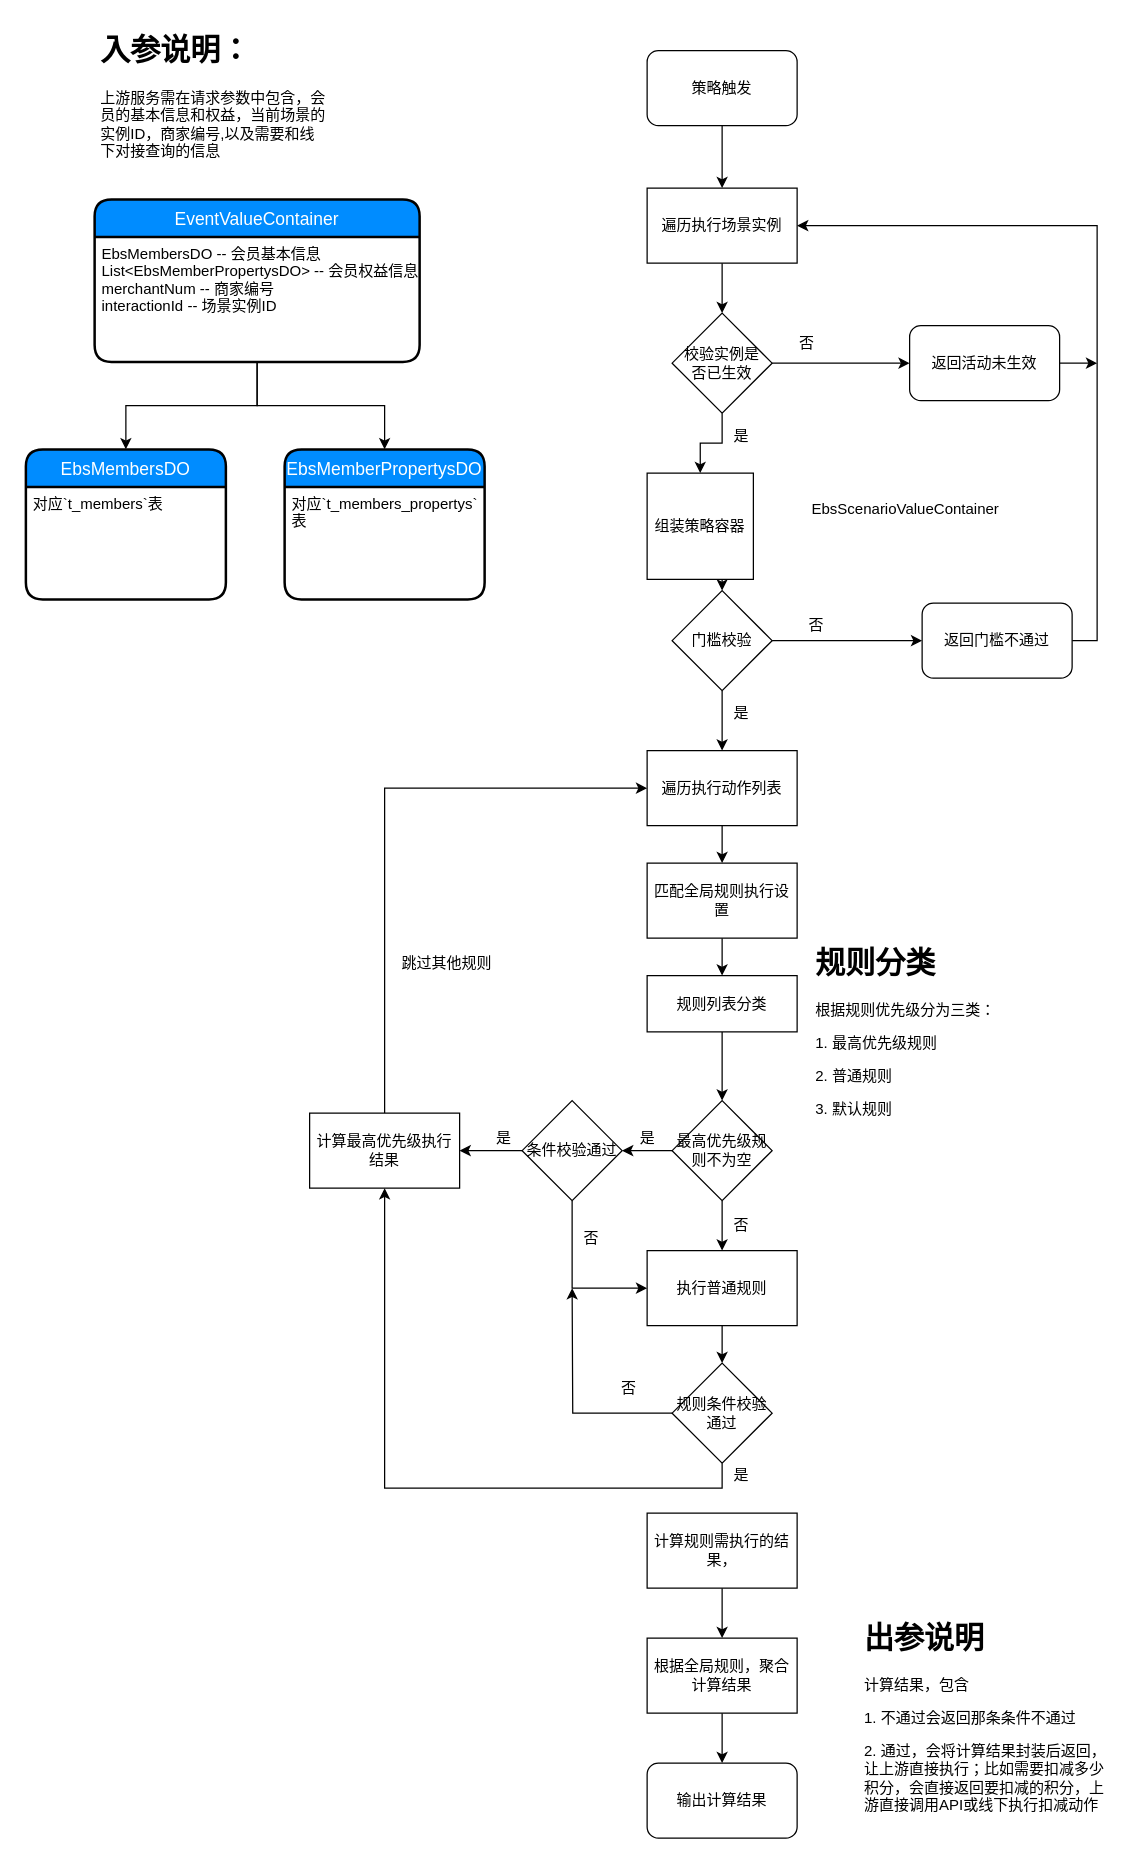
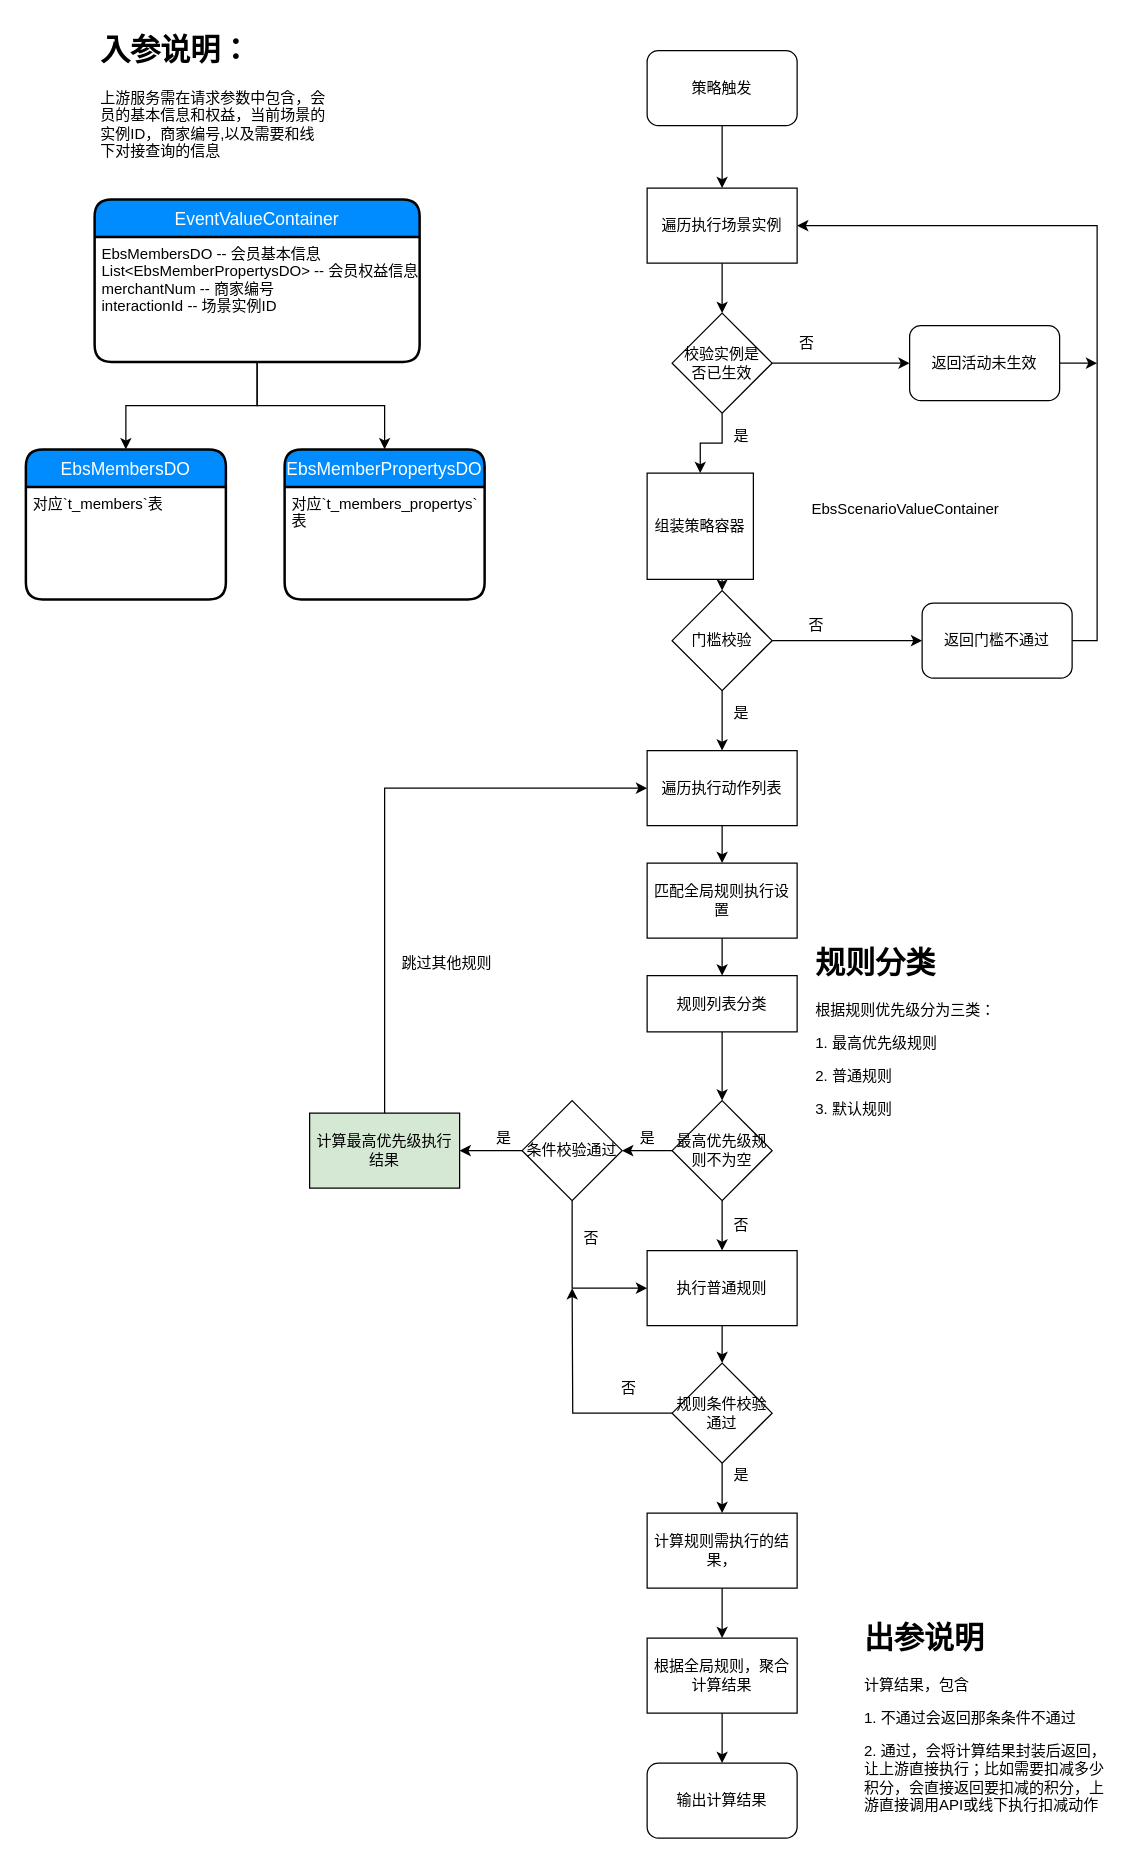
  <mxCell id="0" />
  <mxCell id="1" parent="0" />
  <mxCell id="2" style="edgeStyle=orthogonalEdgeStyle;rounded=0;orthogonalLoop=1;jettySize=auto;html=1;exitX=0.5;exitY=1;exitDx=0;exitDy=0;" parent="1" source="3" edge="1"><mxGeometry relative="1" as="geometry"><mxPoint x="577" y="150" as="targetPoint" /></mxGeometry></mxCell>
  <mxCell id="3" value="策略触发" style="rounded=1;whiteSpace=wrap;html=1;" parent="1" vertex="1"><mxGeometry x="517" y="40" width="120" height="60" as="geometry" /></mxCell>
  <mxCell id="4" style="edgeStyle=orthogonalEdgeStyle;rounded=0;orthogonalLoop=1;jettySize=auto;html=1;exitX=0.5;exitY=1;exitDx=0;exitDy=0;entryX=0.5;entryY=0;entryDx=0;entryDy=0;" parent="1" source="5" target="30" edge="1"><mxGeometry relative="1" as="geometry"><mxPoint x="577" y="260" as="targetPoint" /></mxGeometry></mxCell>
  <mxCell id="5" value="遍历执行场景实例" style="rounded=0;whiteSpace=wrap;html=1;" parent="1" vertex="1"><mxGeometry x="517" y="150" width="120" height="60" as="geometry" /></mxCell>
  <mxCell id="6" value="&lt;h1&gt;入参说明：&lt;/h1&gt;&lt;p&gt;上游服务需在请求参数中包含，会员的基本信息和权益，当前场景的实例ID，商家编号,以及需要和线下对接查询的信息&lt;/p&gt;" style="text;html=1;strokeColor=none;fillColor=none;spacing=5;spacingTop=-20;whiteSpace=wrap;overflow=hidden;rounded=0;" parent="1" vertex="1"><mxGeometry x="75" y="20" width="190" height="120" as="geometry" /></mxCell>
  <mxCell id="7" value="EventValueContainer" style="swimlane;childLayout=stackLayout;horizontal=1;startSize=30;horizontalStack=0;fillColor=#008cff;fontColor=#FFFFFF;rounded=1;fontSize=14;fontStyle=0;strokeWidth=2;resizeParent=0;resizeLast=1;shadow=0;dashed=0;align=center;" parent="1" vertex="1"><mxGeometry x="75" y="159" width="260" height="130" as="geometry" /></mxCell>
  <mxCell id="8" value="EbsMembersDO -- 会员基本信息&#10;List&lt;EbsMemberPropertysDO&gt; -- 会员权益信息&#10;merchantNum -- 商家编号&#10;interactionId -- 场景实例ID" style="align=left;strokeColor=none;fillColor=none;spacingLeft=4;fontSize=12;verticalAlign=top;resizable=0;rotatable=0;part=1;" parent="7" vertex="1"><mxGeometry y="30" width="260" height="100" as="geometry" /></mxCell>
  <mxCell id="9" value="EbsMembersDO" style="swimlane;childLayout=stackLayout;horizontal=1;startSize=30;horizontalStack=0;fillColor=#008cff;fontColor=#FFFFFF;rounded=1;fontSize=14;fontStyle=0;strokeWidth=2;resizeParent=0;resizeLast=1;shadow=0;dashed=0;align=center;" parent="1" vertex="1"><mxGeometry x="20" y="359" width="160" height="120" as="geometry" /></mxCell>
  <mxCell id="10" value="对应`t_members`表" style="align=left;strokeColor=none;fillColor=none;spacingLeft=4;fontSize=12;verticalAlign=top;resizable=0;rotatable=0;part=1;" parent="9" vertex="1"><mxGeometry y="30" width="160" height="90" as="geometry" /></mxCell>
  <mxCell id="11" value="EbsMemberPropertysDO" style="swimlane;childLayout=stackLayout;horizontal=1;startSize=30;horizontalStack=0;fillColor=#008cff;fontColor=#FFFFFF;rounded=1;fontSize=14;fontStyle=0;strokeWidth=2;resizeParent=0;resizeLast=1;shadow=0;dashed=0;align=center;" parent="1" vertex="1"><mxGeometry x="227" y="359" width="160" height="120" as="geometry" /></mxCell>
  <mxCell id="12" value="对应`t_members_propertys`&#10;表" style="align=left;strokeColor=none;fillColor=none;spacingLeft=4;fontSize=12;verticalAlign=top;resizable=0;rotatable=0;part=1;" parent="11" vertex="1"><mxGeometry y="30" width="160" height="90" as="geometry" /></mxCell>
  <mxCell id="13" style="edgeStyle=orthogonalEdgeStyle;rounded=0;orthogonalLoop=1;jettySize=auto;html=1;exitX=0.5;exitY=1;exitDx=0;exitDy=0;entryX=0.5;entryY=0;entryDx=0;entryDy=0;" parent="1" source="8" target="9" edge="1"><mxGeometry relative="1" as="geometry" /></mxCell>
  <mxCell id="14" style="edgeStyle=orthogonalEdgeStyle;rounded=0;orthogonalLoop=1;jettySize=auto;html=1;exitX=0.5;exitY=1;exitDx=0;exitDy=0;entryX=0.5;entryY=0;entryDx=0;entryDy=0;" parent="1" source="8" target="11" edge="1"><mxGeometry relative="1" as="geometry" /></mxCell>
  <mxCell id="15" value="EbsScenarioValueContainer" style="text;html=1;" parent="1" vertex="1"><mxGeometry x="647" y="393" width="180" height="30" as="geometry" /></mxCell>
  <mxCell id="16" style="edgeStyle=orthogonalEdgeStyle;rounded=0;orthogonalLoop=1;jettySize=auto;html=1;exitX=1;exitY=0.5;exitDx=0;exitDy=0;entryX=0;entryY=0.5;entryDx=0;entryDy=0;" parent="1" source="20" target="18" edge="1"><mxGeometry relative="1" as="geometry"><mxPoint x="697" y="571.5" as="targetPoint" /><mxPoint x="637" y="571.5" as="sourcePoint" /></mxGeometry></mxCell>
  <mxCell id="17" style="edgeStyle=orthogonalEdgeStyle;rounded=0;orthogonalLoop=1;jettySize=auto;html=1;exitX=1;exitY=0.5;exitDx=0;exitDy=0;entryX=1;entryY=0.5;entryDx=0;entryDy=0;" edge="1" parent="1" source="18" target="5"><mxGeometry relative="1" as="geometry" /></mxCell>
  <mxCell id="18" value="返回门槛不通过" style="rounded=1;whiteSpace=wrap;html=1;" parent="1" vertex="1"><mxGeometry x="737" y="482" width="120" height="60" as="geometry" /></mxCell>
  <mxCell id="19" style="edgeStyle=orthogonalEdgeStyle;rounded=0;orthogonalLoop=1;jettySize=auto;html=1;exitX=0.5;exitY=1;exitDx=0;exitDy=0;entryX=0.5;entryY=0;entryDx=0;entryDy=0;" parent="1" source="20" target="24" edge="1"><mxGeometry relative="1" as="geometry"><mxPoint x="577" y="512" as="targetPoint" /></mxGeometry></mxCell>
  <mxCell id="20" value="门槛校验" style="rhombus;whiteSpace=wrap;html=1;" parent="1" vertex="1"><mxGeometry x="537" y="472" width="80" height="80" as="geometry" /></mxCell>
  <mxCell id="21" value="否" style="text;html=1;align=center;verticalAlign=middle;resizable=0;points=[];autosize=1;" parent="1" vertex="1"><mxGeometry x="637" y="490" width="30" height="20" as="geometry" /></mxCell>
  <mxCell id="22" value="&lt;h1&gt;出参说明&lt;/h1&gt;&lt;p&gt;计算结果，包含&lt;/p&gt;&lt;p&gt;1. 不通过会返回那条条件不通过&lt;/p&gt;&lt;p&gt;2. 通过，会将计算结果封装后返回，让上游直接执行；比如需要扣减多少积分，会直接返回要扣减的积分，上游直接调用API或线下执行扣减动作&lt;/p&gt;" style="text;html=1;strokeColor=none;fillColor=none;spacing=5;spacingTop=-20;whiteSpace=wrap;overflow=hidden;rounded=0;" parent="1" vertex="1"><mxGeometry x="686" y="1290" width="202" height="180" as="geometry" /></mxCell>
  <mxCell id="23" style="edgeStyle=orthogonalEdgeStyle;rounded=0;orthogonalLoop=1;jettySize=auto;html=1;exitX=0.5;exitY=1;exitDx=0;exitDy=0;entryX=0.5;entryY=0;entryDx=0;entryDy=0;" parent="1" source="24" target="36" edge="1"><mxGeometry relative="1" as="geometry"><mxPoint x="577" y="770" as="targetPoint" /></mxGeometry></mxCell>
  <mxCell id="24" value="遍历执行动作列表" style="rounded=0;whiteSpace=wrap;html=1;" parent="1" vertex="1"><mxGeometry x="517" y="600" width="120" height="60" as="geometry" /></mxCell>
  <mxCell id="25" value="是" style="text;html=1;align=center;verticalAlign=middle;resizable=0;points=[];autosize=1;" parent="1" vertex="1"><mxGeometry x="577" y="560" width="30" height="20" as="geometry" /></mxCell>
  <mxCell id="26" style="edgeStyle=orthogonalEdgeStyle;rounded=0;orthogonalLoop=1;jettySize=auto;html=1;exitX=0.5;exitY=1;exitDx=0;exitDy=0;entryX=0.5;entryY=0;entryDx=0;entryDy=0;" parent="1" source="27" target="20" edge="1"><mxGeometry relative="1" as="geometry"><mxPoint x="577" y="530" as="targetPoint" /></mxGeometry></mxCell>
  <mxCell id="27" value="组装策略容器" style="rounded=0;whiteSpace=wrap;html=1;" parent="1" vertex="1"><mxGeometry x="517" y="378" width="85" height="85" as="geometry" /></mxCell>
  <mxCell id="28" style="edgeStyle=orthogonalEdgeStyle;rounded=0;orthogonalLoop=1;jettySize=auto;html=1;exitX=1;exitY=0.5;exitDx=0;exitDy=0;entryX=0;entryY=0.5;entryDx=0;entryDy=0;" parent="1" source="30" target="32" edge="1"><mxGeometry relative="1" as="geometry"><mxPoint x="667" y="310" as="targetPoint" /></mxGeometry></mxCell>
  <mxCell id="29" style="edgeStyle=orthogonalEdgeStyle;rounded=0;orthogonalLoop=1;jettySize=auto;html=1;exitX=0.5;exitY=1;exitDx=0;exitDy=0;entryX=0.5;entryY=0;entryDx=0;entryDy=0;" parent="1" source="30" target="27" edge="1"><mxGeometry relative="1" as="geometry" /></mxCell>
  <mxCell id="30" value="校验实例是&lt;br&gt;否已生效" style="rhombus;whiteSpace=wrap;html=1;" parent="1" vertex="1"><mxGeometry x="537" y="250" width="80" height="80" as="geometry" /></mxCell>
  <mxCell id="31" style="edgeStyle=orthogonalEdgeStyle;rounded=0;orthogonalLoop=1;jettySize=auto;html=1;exitX=1;exitY=0.5;exitDx=0;exitDy=0;" edge="1" parent="1" source="32"><mxGeometry relative="1" as="geometry"><mxPoint x="877" y="290" as="targetPoint" /></mxGeometry></mxCell>
  <mxCell id="32" value="返回活动未生效" style="rounded=1;whiteSpace=wrap;html=1;" parent="1" vertex="1"><mxGeometry x="727" y="260" width="120" height="60" as="geometry" /></mxCell>
  <mxCell id="33" value="否" style="text;html=1;" parent="1" vertex="1"><mxGeometry x="637" y="260" width="40" height="30" as="geometry" /></mxCell>
  <mxCell id="34" value="是" style="text;html=1;align=center;verticalAlign=middle;resizable=0;points=[];autosize=1;" parent="1" vertex="1"><mxGeometry x="577" y="339" width="30" height="20" as="geometry" /></mxCell>
  <mxCell id="35" style="edgeStyle=orthogonalEdgeStyle;rounded=0;orthogonalLoop=1;jettySize=auto;html=1;exitX=0.5;exitY=1;exitDx=0;exitDy=0;entryX=0.5;entryY=0;entryDx=0;entryDy=0;" parent="1" source="36" target="38" edge="1"><mxGeometry relative="1" as="geometry"><mxPoint x="577" y="890" as="targetPoint" /></mxGeometry></mxCell>
  <mxCell id="36" value="匹配全局规则执行设置" style="rounded=0;whiteSpace=wrap;html=1;" parent="1" vertex="1"><mxGeometry x="517" y="690" width="120" height="60" as="geometry" /></mxCell>
  <mxCell id="37" style="edgeStyle=orthogonalEdgeStyle;rounded=0;orthogonalLoop=1;jettySize=auto;html=1;exitX=0.5;exitY=1;exitDx=0;exitDy=0;entryX=0.5;entryY=0;entryDx=0;entryDy=0;" parent="1" source="38" target="42" edge="1"><mxGeometry relative="1" as="geometry" /></mxCell>
  <mxCell id="38" value="规则列表分类" style="rounded=0;whiteSpace=wrap;html=1;" parent="1" vertex="1"><mxGeometry x="517" y="780" width="120" height="45" as="geometry" /></mxCell>
  <mxCell id="39" value="&lt;h1&gt;规则分类&lt;/h1&gt;&lt;p&gt;根据规则优先级分为三类：&lt;/p&gt;&lt;p&gt;1. 最高优先级规则&lt;/p&gt;&lt;p&gt;2. 普通规则&lt;/p&gt;&lt;p&gt;3. 默认规则&lt;/p&gt;" style="text;html=1;strokeColor=none;fillColor=none;spacing=5;spacingTop=-20;whiteSpace=wrap;overflow=hidden;rounded=0;" parent="1" vertex="1"><mxGeometry x="647" y="750" width="200" height="230" as="geometry" /></mxCell>
  <mxCell id="40" style="edgeStyle=orthogonalEdgeStyle;rounded=0;orthogonalLoop=1;jettySize=auto;html=1;exitX=0;exitY=0.5;exitDx=0;exitDy=0;" edge="1" parent="1" source="42" target="45"><mxGeometry relative="1" as="geometry"><mxPoint x="487" y="920" as="targetPoint" /></mxGeometry></mxCell>
  <mxCell id="41" style="edgeStyle=orthogonalEdgeStyle;rounded=0;orthogonalLoop=1;jettySize=auto;html=1;exitX=0.5;exitY=1;exitDx=0;exitDy=0;" edge="1" parent="1" source="42" target="51"><mxGeometry relative="1" as="geometry"><mxPoint x="577" y="1000" as="targetPoint" /></mxGeometry></mxCell>
  <mxCell id="42" value="最高优先级规则不为空" style="rhombus;whiteSpace=wrap;html=1;" parent="1" vertex="1"><mxGeometry x="537" y="880" width="80" height="80" as="geometry" /></mxCell>
  <mxCell id="43" style="edgeStyle=orthogonalEdgeStyle;rounded=0;orthogonalLoop=1;jettySize=auto;html=1;exitX=0;exitY=0.5;exitDx=0;exitDy=0;" edge="1" parent="1" source="45" target="48"><mxGeometry relative="1" as="geometry"><mxPoint x="387" y="920" as="targetPoint" /></mxGeometry></mxCell>
  <mxCell id="44" style="edgeStyle=orthogonalEdgeStyle;rounded=0;orthogonalLoop=1;jettySize=auto;html=1;exitX=0.5;exitY=1;exitDx=0;exitDy=0;entryX=0;entryY=0.5;entryDx=0;entryDy=0;" edge="1" parent="1" source="45" target="51"><mxGeometry relative="1" as="geometry" /></mxCell>
  <mxCell id="45" value="条件校验通过" style="rhombus;whiteSpace=wrap;html=1;" vertex="1" parent="1"><mxGeometry x="417" y="880" width="80" height="80" as="geometry" /></mxCell>
  <mxCell id="46" value="是" style="text;html=1;align=center;verticalAlign=middle;resizable=0;points=[];autosize=1;" vertex="1" parent="1"><mxGeometry x="502" y="900" width="30" height="20" as="geometry" /></mxCell>
  <mxCell id="47" style="edgeStyle=orthogonalEdgeStyle;rounded=0;orthogonalLoop=1;jettySize=auto;html=1;exitX=0.5;exitY=0;exitDx=0;exitDy=0;entryX=0;entryY=0.5;entryDx=0;entryDy=0;" edge="1" parent="1" source="48" target="24"><mxGeometry relative="1" as="geometry" /></mxCell>
- <mxCell id="48" value="计算最高优先级执行结果" style="rounded=0;whiteSpace=wrap;html=1;" vertex="1" parent="1"><mxGeometry x="247" y="890" width="120" height="60" as="geometry" /></mxCell>
+ <mxCell id="48" value="计算最高优先级执行结果" style="rounded=0;whiteSpace=wrap;html=1;fillColor=#d5e8d4;" vertex="1" parent="1"><mxGeometry x="247" y="890" width="120" height="60" as="geometry" /></mxCell>
  <mxCell id="49" value="跳过其他规则" style="text;html=1;strokeColor=none;fillColor=none;align=center;verticalAlign=middle;whiteSpace=wrap;rounded=0;" vertex="1" parent="1"><mxGeometry x="317" y="760" width="80" height="20" as="geometry" /></mxCell>
  <mxCell id="50" style="edgeStyle=orthogonalEdgeStyle;rounded=0;orthogonalLoop=1;jettySize=auto;html=1;exitX=0.5;exitY=1;exitDx=0;exitDy=0;" edge="1" parent="1" source="51" target="57"><mxGeometry relative="1" as="geometry"><mxPoint x="577" y="1110" as="targetPoint" /></mxGeometry></mxCell>
  <mxCell id="51" value="执行普通规则" style="rounded=0;whiteSpace=wrap;html=1;" vertex="1" parent="1"><mxGeometry x="517" y="1000" width="120" height="60" as="geometry" /></mxCell>
  <mxCell id="52" value="否" style="text;html=1;align=center;verticalAlign=middle;resizable=0;points=[];autosize=1;" vertex="1" parent="1"><mxGeometry x="457" y="980" width="30" height="20" as="geometry" /></mxCell>
  <mxCell id="53" value="否" style="text;html=1;align=center;verticalAlign=middle;resizable=0;points=[];autosize=1;" vertex="1" parent="1"><mxGeometry x="577" y="970" width="30" height="20" as="geometry" /></mxCell>
  <mxCell id="54" value="是" style="text;html=1;align=center;verticalAlign=middle;resizable=0;points=[];autosize=1;" vertex="1" parent="1"><mxGeometry x="387" y="900" width="30" height="20" as="geometry" /></mxCell>
- <mxCell id="55" style="edgeStyle=orthogonalEdgeStyle;rounded=0;orthogonalLoop=1;jettySize=auto;html=1;exitX=0.5;exitY=1;exitDx=0;exitDy=0;" edge="1" parent="1" source="57" target="48"><mxGeometry relative="1" as="geometry"><mxPoint x="577" y="1220" as="targetPoint" /></mxGeometry></mxCell>
+ <mxCell id="55" style="edgeStyle=orthogonalEdgeStyle;rounded=0;orthogonalLoop=1;jettySize=auto;html=1;exitX=0.5;exitY=1;exitDx=0;exitDy=0;" edge="1" parent="1" source="57" target="61"><mxGeometry relative="1" as="geometry"><mxPoint x="577" y="1220" as="targetPoint" /></mxGeometry></mxCell>
  <mxCell id="56" style="edgeStyle=orthogonalEdgeStyle;rounded=0;orthogonalLoop=1;jettySize=auto;html=1;exitX=0;exitY=0.5;exitDx=0;exitDy=0;" edge="1" parent="1" source="57"><mxGeometry relative="1" as="geometry"><mxPoint x="457" y="1030" as="targetPoint" /></mxGeometry></mxCell>
  <mxCell id="57" value="规则条件校验通过" style="rhombus;whiteSpace=wrap;html=1;" vertex="1" parent="1"><mxGeometry x="537" y="1090" width="80" height="80" as="geometry" /></mxCell>
  <mxCell id="58" value="是" style="text;html=1;align=center;verticalAlign=middle;resizable=0;points=[];autosize=1;" vertex="1" parent="1"><mxGeometry x="577" y="1170" width="30" height="20" as="geometry" /></mxCell>
  <mxCell id="59" value="否" style="text;html=1;align=center;verticalAlign=middle;resizable=0;points=[];autosize=1;" vertex="1" parent="1"><mxGeometry x="487" y="1100" width="30" height="20" as="geometry" /></mxCell>
  <mxCell id="60" style="edgeStyle=orthogonalEdgeStyle;rounded=0;orthogonalLoop=1;jettySize=auto;html=1;exitX=0.5;exitY=1;exitDx=0;exitDy=0;" edge="1" parent="1" source="61" target="63"><mxGeometry relative="1" as="geometry"><mxPoint x="577" y="1320" as="targetPoint" /></mxGeometry></mxCell>
  <mxCell id="61" value="计算规则需执行的结果，" style="rounded=0;whiteSpace=wrap;html=1;" vertex="1" parent="1"><mxGeometry x="517" y="1210" width="120" height="60" as="geometry" /></mxCell>
  <mxCell id="62" style="edgeStyle=orthogonalEdgeStyle;rounded=0;orthogonalLoop=1;jettySize=auto;html=1;exitX=0.5;exitY=1;exitDx=0;exitDy=0;" edge="1" parent="1" source="63" target="64"><mxGeometry relative="1" as="geometry"><mxPoint x="577" y="1420" as="targetPoint" /></mxGeometry></mxCell>
  <mxCell id="63" value="根据全局规则，聚合计算结果" style="rounded=0;whiteSpace=wrap;html=1;" vertex="1" parent="1"><mxGeometry x="517" y="1310" width="120" height="60" as="geometry" /></mxCell>
  <mxCell id="64" value="输出计算结果" style="rounded=1;whiteSpace=wrap;html=1;" vertex="1" parent="1"><mxGeometry x="517" y="1410" width="120" height="60" as="geometry" /></mxCell>
